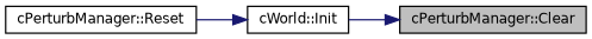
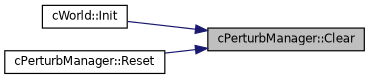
  digraph {
    rankdir=RL
    node [color=black fillcolor=white fontname=Helvetica fontsize=10 shape=record style=filled]
    edge [color=midnightblue dir=back fontname=Helvetica fontsize=10 labelfontname=Helvetica labelfontsize=10 style=solid]
    n1 [fillcolor=grey75 fontcolor=black height=0.2 label="cPerturbManager::Clear" width=0.4]
    n2 [height=0.2 label="cWorld::Init" width=0.4]
    n3 [height=0.2 label="cPerturbManager::Reset" width=0.4]
    n1 -> n2
-   n2 -> n3
+   n1 -> n3
  }
